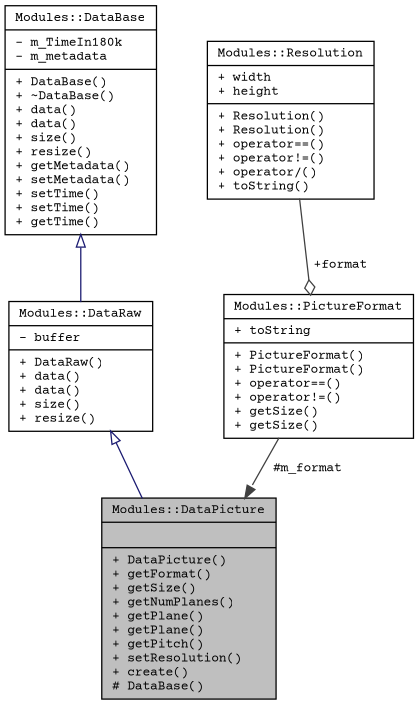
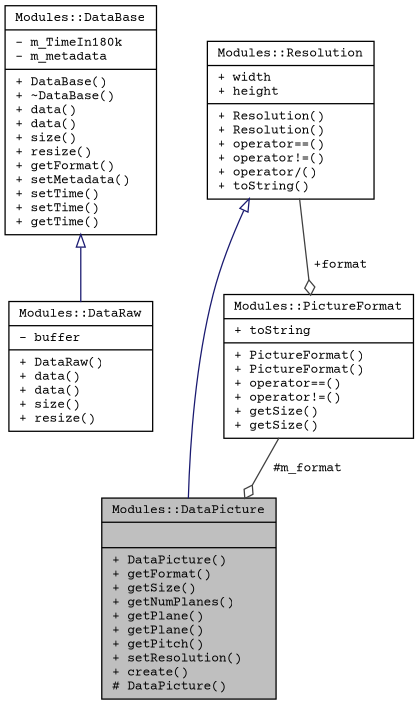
  digraph {
    fontname="Courier Prime"
    node [color=black fillcolor=white fontname="Courier Prime" fontsize=10 shape=record style=filled]
    edge [color=midnightblue fontname="Courier Prime" fontsize=10 labelfontname=Helvetica labelfontsize=10 style=solid]
-   n1 [fillcolor=grey75 fontcolor=black height=0.2 label="{Modules::DataPicture\n||+ DataPicture()\l+ getFormat()\l+ getSize()\l+ getNumPlanes()\l+ getPlane()\l+ getPlane()\l+ getPitch()\l+ setResolution()\l+ create()\l# DataBase()\l}" width=0.4]
+   n1 [fillcolor=grey75 fontcolor=black height=0.2 label="{Modules::DataPicture\n||+ DataPicture()\l+ getFormat()\l+ getSize()\l+ getNumPlanes()\l+ getPlane()\l+ getPlane()\l+ getPitch()\l+ setResolution()\l+ create()\l# DataPicture()\l}" width=0.4]
    n2 [height=0.2 label="{Modules::DataRaw\n|- buffer\l|+ DataRaw()\l+ data()\l+ data()\l+ size()\l+ resize()\l}" width=0.4]
-   n3 [height=0.2 label="{Modules::DataBase\n|- m_TimeIn180k\l- m_metadata\l|+ DataBase()\l+ ~DataBase()\l+ data()\l+ data()\l+ size()\l+ resize()\l+ getMetadata()\l+ setMetadata()\l+ setTime()\l+ setTime()\l+ getTime()\l}" width=0.4]
+   n3 [height=0.2 label="{Modules::DataBase\n|- m_TimeIn180k\l- m_metadata\l|+ DataBase()\l+ ~DataBase()\l+ data()\l+ data()\l+ size()\l+ resize()\l+ getFormat()\l+ setMetadata()\l+ setTime()\l+ setTime()\l+ getTime()\l}" width=0.4]
    n4 [height=0.2 label="{Modules::PictureFormat\n|+ toString\l|+ PictureFormat()\l+ PictureFormat()\l+ operator==()\l+ operator!=()\l+ getSize()\l+ getSize()\l}" width=0.4]
    n5 [height=0.2 label="{Modules::Resolution\n|+ width\l+ height\l|+ Resolution()\l+ Resolution()\l+ operator==()\l+ operator!=()\l+ operator/()\l+ toString()\l}" width=0.4]
-   n2 -> n1 [arrowtail=onormal dir=back]
+   n5 -> n1 [arrowtail=onormal dir=back]
    n3 -> n2 [arrowtail=onormal dir=back]
-   n4 -> n1 [arrowhead=normal color=grey25 label=" #m_format"]
+   n4 -> n1 [arrowhead=odiamond color=grey25 label=" #m_format"]
    n5 -> n4 [arrowhead=odiamond color=grey25 label=" +format"]
  }
